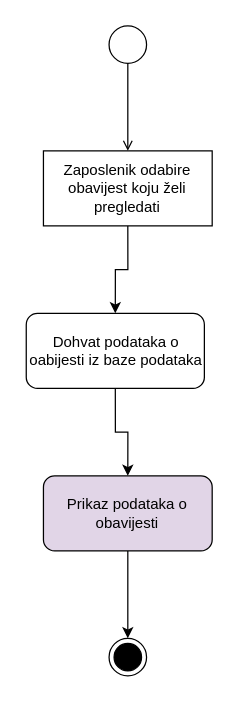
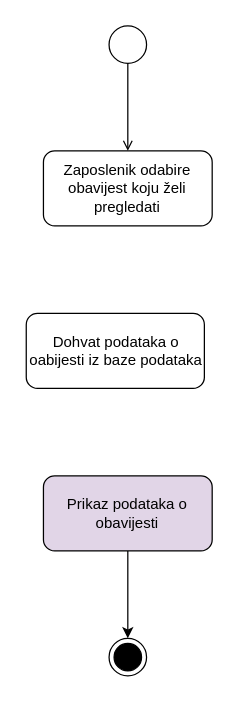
  <mxCell id="0" />
  <mxCell id="1" parent="0" />
  <mxCell id="2" value="" style="ellipse;html=1;" vertex="1" parent="1"><mxGeometry x="86.75" y="20" width="30" height="30" as="geometry" /></mxCell>
  <mxCell id="3" value="" style="endArrow=open;html=1;rounded=0;align=center;verticalAlign=top;endFill=0;labelBackgroundColor=none;endSize=6;entryX=0.5;entryY=0;entryDx=0;entryDy=0;" edge="1" parent="1" source="2" target="5"><mxGeometry relative="1" as="geometry"><mxPoint x="98" y="110" as="targetPoint" /></mxGeometry></mxCell>
- <mxCell id="4" style="edgeStyle=orthogonalEdgeStyle;rounded=0;orthogonalLoop=1;jettySize=auto;html=1;exitX=0.5;exitY=1;exitDx=0;exitDy=0;entryX=0.5;entryY=0;entryDx=0;entryDy=0;" edge="1" parent="1" source="5" target="6"><mxGeometry relative="1" as="geometry"><mxPoint x="98" y="250" as="targetPoint" /></mxGeometry></mxCell>
- <mxCell id="5" value="Zaposlenik odabire obavijest koju želi pregledati" style="whiteSpace=wrap;html=1;rounded=0;" vertex="1" parent="1"><mxGeometry x="34.25" y="120" width="135" height="60" as="geometry" /></mxCell>
+ <mxCell id="5" value="Zaposlenik odabire obavijest koju želi pregledati" style="rounded=1;whiteSpace=wrap;html=1;" vertex="1" parent="1"><mxGeometry x="34.25" y="120" width="135" height="60" as="geometry" /></mxCell>
  <mxCell id="6" value="Dohvat podataka o oabijesti iz baze podataka" style="rounded=1;whiteSpace=wrap;html=1;" vertex="1" parent="1"><mxGeometry x="20.5" y="250" width="142.5" height="60" as="geometry" /></mxCell>
- <mxCell id="7" style="edgeStyle=orthogonalEdgeStyle;rounded=0;orthogonalLoop=1;jettySize=auto;html=1;exitX=0.5;exitY=1;exitDx=0;exitDy=0;entryX=0.5;entryY=0;entryDx=0;entryDy=0;" edge="1" parent="1" source="6" target="9"><mxGeometry relative="1" as="geometry"><mxPoint x="101.75" y="440" as="sourcePoint" /></mxGeometry></mxCell>
  <mxCell id="8" style="edgeStyle=orthogonalEdgeStyle;rounded=0;orthogonalLoop=1;jettySize=auto;html=1;exitX=0.5;exitY=1;exitDx=0;exitDy=0;entryX=0.5;entryY=0;entryDx=0;entryDy=0;" edge="1" parent="1" source="9" target="10"><mxGeometry relative="1" as="geometry" /></mxCell>
  <mxCell id="9" value="Prikaz podataka o obavijesti" style="rounded=1;whiteSpace=wrap;html=1;fillColor=#e1d5e7;" vertex="1" parent="1"><mxGeometry x="34.25" y="380" width="135" height="60" as="geometry" /></mxCell>
  <mxCell id="10" value="" style="ellipse;html=1;shape=endState;fillColor=strokeColor;" vertex="1" parent="1"><mxGeometry x="86.75" y="510" width="30" height="30" as="geometry" /></mxCell>
